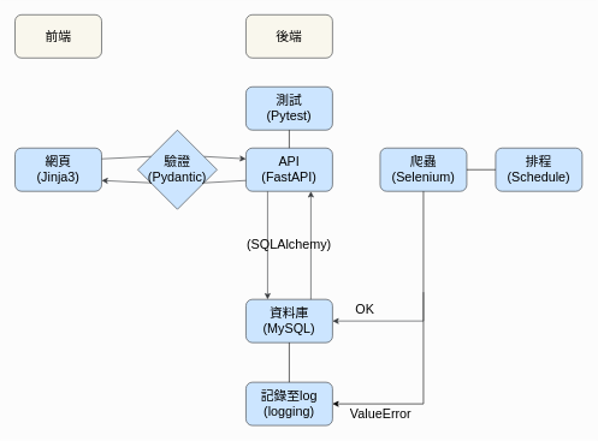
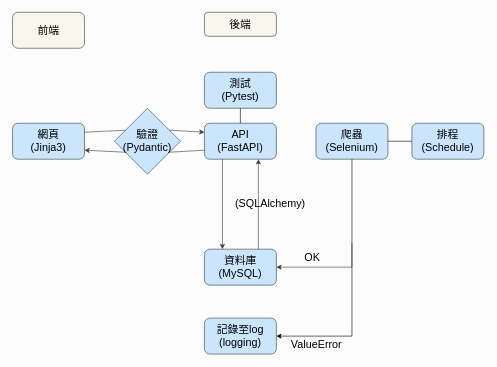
  <mxCell id="0" />
  <mxCell id="1" parent="0" />
  <mxCell id="2" value="&lt;font style=&quot;font-size: 18px;&quot;&gt;前端&lt;/font&gt;" style="rounded=1;whiteSpace=wrap;html=1;fillColor=#f9f7ed;strokeColor=#36393d;" parent="1" vertex="1"><mxGeometry x="20" y="20" width="120" height="60" as="geometry" /></mxCell>
- <mxCell id="3" value="&lt;font style=&quot;font-size: 18px;&quot;&gt;後端&lt;/font&gt;" style="rounded=1;whiteSpace=wrap;html=1;fillColor=#f9f7ed;strokeColor=#36393d;" parent="1" vertex="1"><mxGeometry x="340" y="20" width="120" height="60" as="geometry" /></mxCell>
+ <mxCell id="3" value="&lt;font style=&quot;font-size: 18px;&quot;&gt;後端&lt;/font&gt;" style="rounded=1;whiteSpace=wrap;html=1;fillColor=#f9f7ed;strokeColor=#36393d;" parent="1" vertex="1"><mxGeometry x="340" y="20" width="120" height="40" as="geometry" /></mxCell>
  <mxCell id="4" value="爬蟲(Selenium)" style="rounded=1;whiteSpace=wrap;html=1;fontSize=18;fillColor=#cce5ff;strokeColor=#36393d;" parent="1" vertex="1"><mxGeometry x="526" y="205" width="120" height="60" as="geometry" /></mxCell>
  <mxCell id="5" value="排程&lt;br&gt;(Schedule)" style="rounded=1;whiteSpace=wrap;html=1;fontSize=18;fillColor=#cce5ff;strokeColor=#36393d;" parent="1" vertex="1"><mxGeometry x="686" y="205" width="120" height="60" as="geometry" /></mxCell>
  <mxCell id="6" value="資料庫&lt;br&gt;(MySQL)" style="rounded=1;whiteSpace=wrap;html=1;fontSize=18;fillColor=#cce5ff;strokeColor=#36393d;" parent="1" vertex="1"><mxGeometry x="340" y="415" width="120" height="60" as="geometry" /></mxCell>
  <mxCell id="7" value="API&lt;br&gt;(FastAPI)" style="rounded=1;whiteSpace=wrap;html=1;fontSize=18;fillColor=#cce5ff;strokeColor=#36393d;" parent="1" vertex="1"><mxGeometry x="340" y="205" width="120" height="60" as="geometry" /></mxCell>
  <mxCell id="8" value="網頁&lt;br&gt;(Jinja3)" style="rounded=1;whiteSpace=wrap;html=1;fontSize=18;fillColor=#cce5ff;strokeColor=#36393d;" parent="1" vertex="1"><mxGeometry x="20" y="205" width="120" height="60" as="geometry" /></mxCell>
  <mxCell id="9" value="" style="endArrow=classic;html=1;rounded=0;fontSize=18;entryX=0.25;entryY=0;entryDx=0;entryDy=0;exitX=0.25;exitY=1;exitDx=0;exitDy=0;fillColor=#cce5ff;strokeColor=#36393d;" parent="1" source="7" target="6" edge="1"><mxGeometry width="50" height="50" relative="1" as="geometry"><mxPoint x="366" y="345" as="sourcePoint" /><mxPoint x="416" y="295" as="targetPoint" /></mxGeometry></mxCell>
  <mxCell id="10" value="" style="endArrow=classic;html=1;rounded=0;fontSize=18;entryX=0.75;entryY=1;entryDx=0;entryDy=0;exitX=0.75;exitY=0;exitDx=0;exitDy=0;fillColor=#cce5ff;strokeColor=#36393d;" parent="1" source="6" target="7" edge="1"><mxGeometry width="50" height="50" relative="1" as="geometry"><mxPoint x="476" y="335" as="sourcePoint" /><mxPoint x="526" y="285" as="targetPoint" /></mxGeometry></mxCell>
  <mxCell id="11" value="" style="endArrow=classic;html=1;rounded=0;fontSize=18;entryX=1;entryY=0.5;entryDx=0;entryDy=0;fillColor=#cce5ff;strokeColor=#36393d;startArrow=none;exitX=0.5;exitY=1;exitDx=0;exitDy=0;" parent="1" target="6" edge="1"><mxGeometry width="50" height="50" relative="1" as="geometry"><mxPoint x="586" y="405" as="sourcePoint" /><mxPoint x="736" y="325" as="targetPoint" /><Array as="points"><mxPoint x="586" y="445" /></Array></mxGeometry></mxCell>
  <mxCell id="12" value="" style="endArrow=classic;html=1;rounded=0;fontSize=18;exitX=1;exitY=0.25;exitDx=0;exitDy=0;entryX=0;entryY=0.25;entryDx=0;entryDy=0;fillColor=#cce5ff;strokeColor=#36393d;startArrow=none;" parent="1" source="17" target="7" edge="1"><mxGeometry width="50" height="50" relative="1" as="geometry"><mxPoint x="230" y="175" as="sourcePoint" /><mxPoint x="260" y="75" as="targetPoint" /></mxGeometry></mxCell>
  <mxCell id="13" value="" style="endArrow=classic;html=1;rounded=0;fontSize=18;entryX=1;entryY=0.75;entryDx=0;entryDy=0;exitX=0;exitY=0.75;exitDx=0;exitDy=0;fillColor=#cce5ff;strokeColor=#36393d;startArrow=none;" parent="1" source="17" target="8" edge="1"><mxGeometry width="50" height="50" relative="1" as="geometry"><mxPoint x="160" y="325" as="sourcePoint" /><mxPoint x="210" y="275" as="targetPoint" /></mxGeometry></mxCell>
  <mxCell id="14" value="" style="endArrow=none;html=1;rounded=0;fontSize=18;exitX=1;exitY=0.5;exitDx=0;exitDy=0;entryX=0;entryY=0.5;entryDx=0;entryDy=0;" parent="1" source="4" target="5" edge="1"><mxGeometry width="50" height="50" relative="1" as="geometry"><mxPoint x="726" y="335" as="sourcePoint" /><mxPoint x="776" y="285" as="targetPoint" /></mxGeometry></mxCell>
  <mxCell id="15" value="記錄至log&lt;br&gt;(logging)" style="rounded=1;whiteSpace=wrap;html=1;fontSize=18;fillColor=#cce5ff;strokeColor=#36393d;" parent="1" vertex="1"><mxGeometry x="340" y="530" width="120" height="60" as="geometry" /></mxCell>
  <mxCell id="16" value="" style="endArrow=none;html=1;rounded=0;fontSize=18;entryX=1;entryY=0.75;entryDx=0;entryDy=0;exitX=0;exitY=0.75;exitDx=0;exitDy=0;fillColor=#cce5ff;strokeColor=#36393d;" parent="1" source="7" target="17" edge="1"><mxGeometry width="50" height="50" relative="1" as="geometry"><mxPoint x="340" y="250" as="sourcePoint" /><mxPoint x="140" y="250" as="targetPoint" /></mxGeometry></mxCell>
  <mxCell id="17" value="驗證&lt;br&gt;(Pydantic)" style="rhombus;whiteSpace=wrap;html=1;fontSize=18;fillColor=#cce5ff;strokeColor=#36393d;" parent="1" vertex="1"><mxGeometry x="190" y="180" width="110" height="110" as="geometry" /></mxCell>
  <mxCell id="18" value="" style="endArrow=none;html=1;rounded=0;fontSize=18;exitX=1;exitY=0.25;exitDx=0;exitDy=0;entryX=0;entryY=0.25;entryDx=0;entryDy=0;fillColor=#cce5ff;strokeColor=#36393d;" parent="1" source="8" target="17" edge="1"><mxGeometry width="50" height="50" relative="1" as="geometry"><mxPoint x="140" y="220" as="sourcePoint" /><mxPoint x="340" y="220" as="targetPoint" /></mxGeometry></mxCell>
- <mxCell id="19" value="OK" style="text;html=1;strokeColor=none;fillColor=none;align=center;verticalAlign=middle;whiteSpace=wrap;rounded=0;fontSize=18;" parent="1" vertex="1"><mxGeometry x="475" y="415" width="60" height="30" as="geometry" /></mxCell>
- <mxCell id="20" value="" style="endArrow=none;html=1;rounded=0;fontSize=18;entryX=0.5;entryY=1;entryDx=0;entryDy=0;exitX=0.5;exitY=0;exitDx=0;exitDy=0;" parent="1" source="15" target="6" edge="1"><mxGeometry width="50" height="50" relative="1" as="geometry"><mxPoint x="260" y="535" as="sourcePoint" /><mxPoint x="310" y="485" as="targetPoint" /></mxGeometry></mxCell>
+ <mxCell id="19" value="OK" style="text;html=1;strokeColor=none;fillColor=none;align=center;verticalAlign=middle;whiteSpace=wrap;rounded=0;fontSize=18;" parent="1" vertex="1"><mxGeometry x="490" y="415" width="60" height="30" as="geometry" /></mxCell>
  <mxCell id="21" value="ValueError" style="text;html=1;strokeColor=none;fillColor=none;align=center;verticalAlign=middle;whiteSpace=wrap;rounded=0;fontSize=18;" parent="1" vertex="1"><mxGeometry x="497" y="560" width="60" height="30" as="geometry" /></mxCell>
- <mxCell id="22" value="(SQLAlchemy)" style="text;html=1;strokeColor=none;fillColor=none;align=center;verticalAlign=middle;whiteSpace=wrap;rounded=0;fontSize=18;" parent="1" vertex="1"><mxGeometry x="340" y="325" width="120" height="30" as="geometry" /></mxCell>
+ <mxCell id="22" value="(SQLAlchemy)" style="text;html=1;strokeColor=none;fillColor=none;align=center;verticalAlign=middle;whiteSpace=wrap;rounded=0;fontSize=18;" parent="1" vertex="1"><mxGeometry x="390" y="325" width="120" height="30" as="geometry" /></mxCell>
  <mxCell id="23" value="測試&lt;br&gt;(Pytest)" style="rounded=1;whiteSpace=wrap;html=1;fontSize=18;fillColor=#cce5ff;strokeColor=#36393d;" parent="1" vertex="1"><mxGeometry x="340" y="120" width="120" height="60" as="geometry" /></mxCell>
  <mxCell id="24" value="" style="endArrow=classic;html=1;rounded=0;exitX=0.5;exitY=1;exitDx=0;exitDy=0;entryX=1;entryY=0.5;entryDx=0;entryDy=0;" parent="1" source="4" target="15" edge="1"><mxGeometry width="50" height="50" relative="1" as="geometry"><mxPoint x="586" y="405" as="sourcePoint" /><mxPoint x="820" y="375" as="targetPoint" /><Array as="points"><mxPoint x="586" y="560" /></Array></mxGeometry></mxCell>
  <mxCell id="25" value="" style="endArrow=none;html=1;rounded=0;exitX=0.5;exitY=1;exitDx=0;exitDy=0;entryX=0.5;entryY=0;entryDx=0;entryDy=0;" parent="1" source="23" target="7" edge="1"><mxGeometry width="50" height="50" relative="1" as="geometry"><mxPoint x="540" y="120" as="sourcePoint" /><mxPoint x="590" y="70" as="targetPoint" /></mxGeometry></mxCell>
